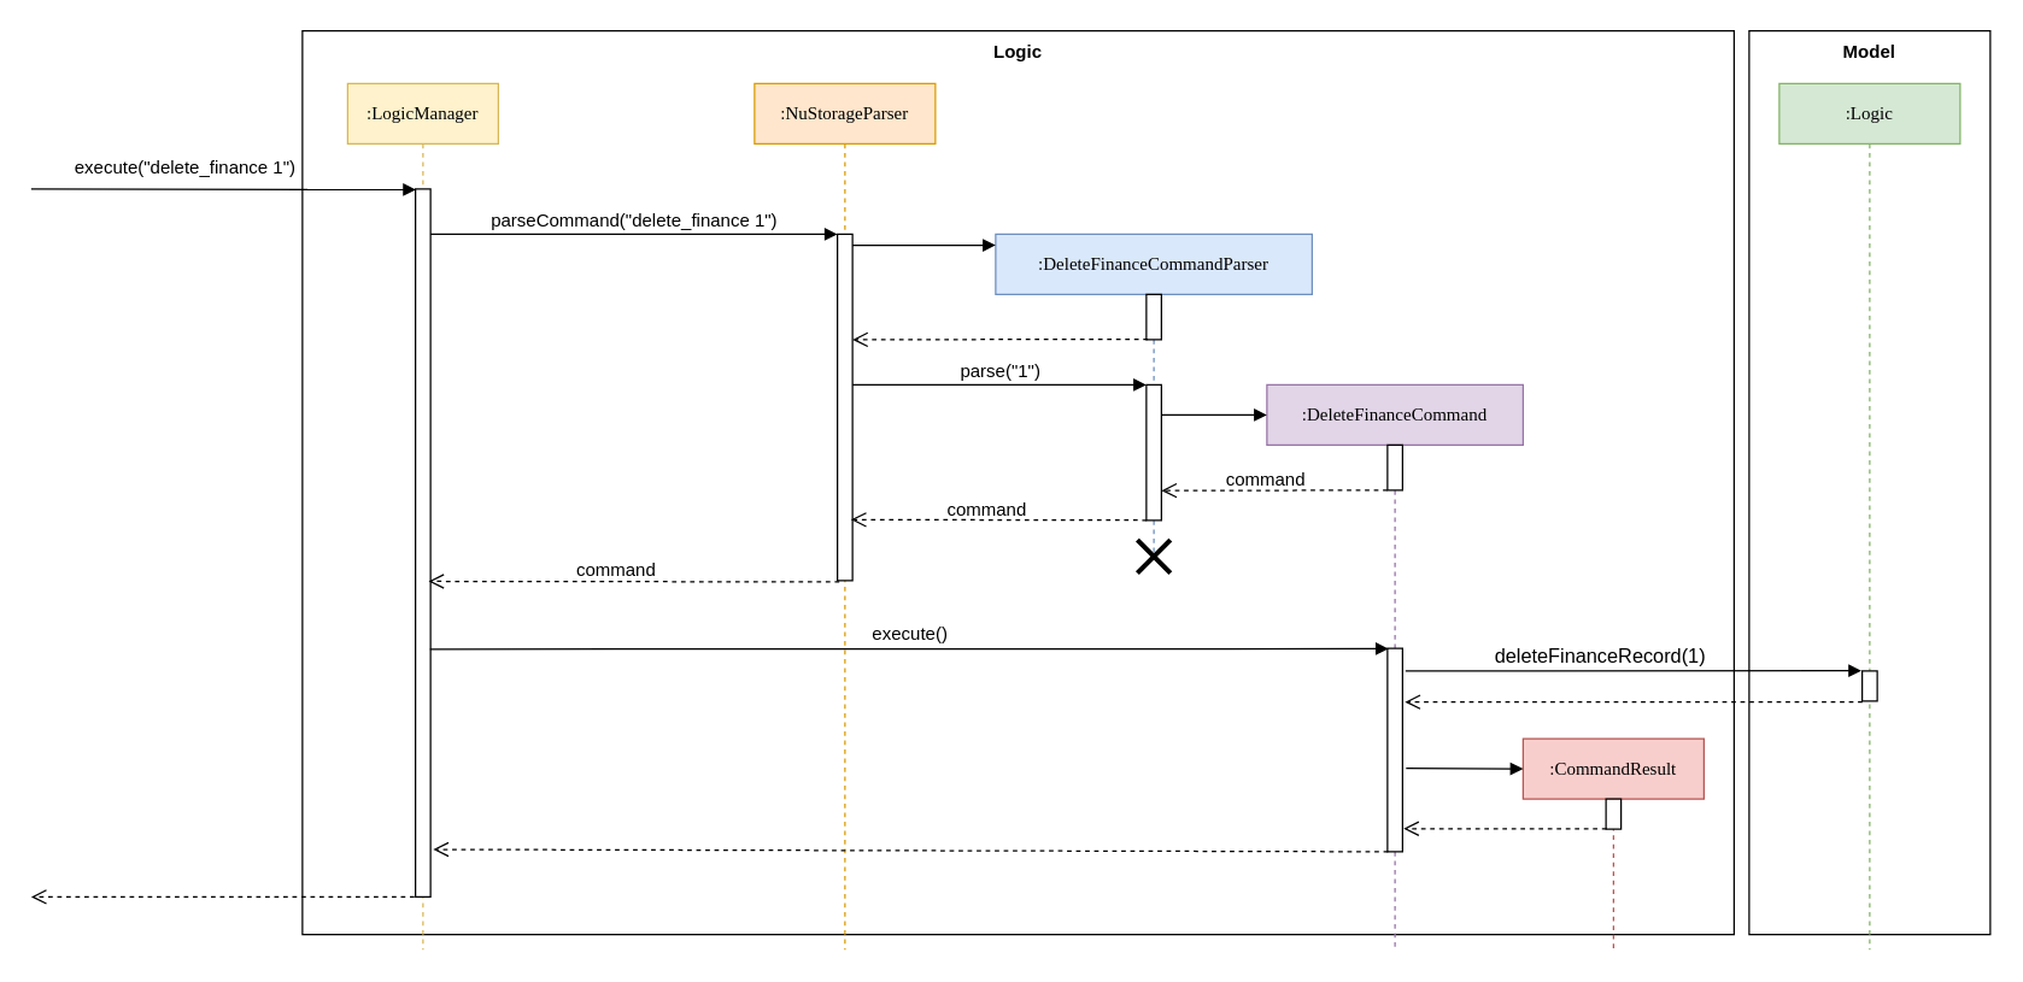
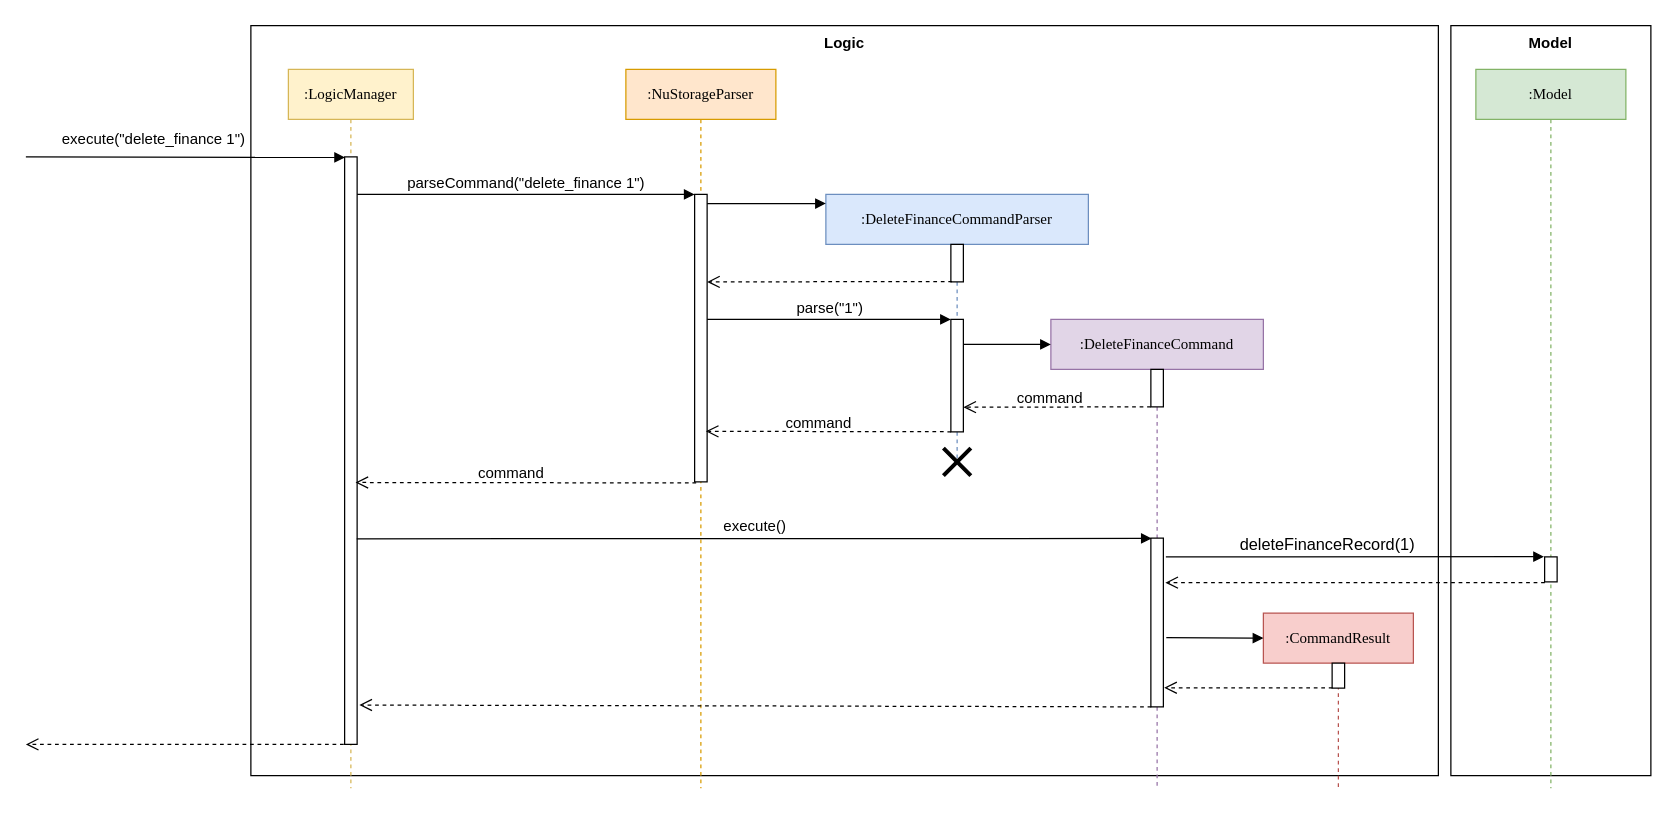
  <mxCell id="0" />
  <mxCell id="1" parent="0" />
  <mxCell id="2" value="&lt;b&gt;Model&lt;/b&gt;" style="rounded=0;whiteSpace=wrap;html=1;labelPosition=center;verticalLabelPosition=middle;align=center;verticalAlign=top;" parent="1" vertex="1"><mxGeometry x="1160" y="20" width="160" height="600" as="geometry" /></mxCell>
  <mxCell id="3" value="&lt;b&gt;Logic&lt;/b&gt;" style="rounded=0;whiteSpace=wrap;html=1;labelPosition=center;verticalLabelPosition=middle;align=center;verticalAlign=top;" parent="1" vertex="1"><mxGeometry x="200" y="20" width="950" height="600" as="geometry" /></mxCell>
  <mxCell id="4" value=":NuStorageParser" style="shape=umlLifeline;perimeter=lifelinePerimeter;whiteSpace=wrap;html=1;container=1;collapsible=0;recursiveResize=0;outlineConnect=0;rounded=0;shadow=0;comic=0;labelBackgroundColor=none;strokeWidth=1;fontFamily=Verdana;fontSize=12;align=center;size=40;fillColor=#ffe6cc;strokeColor=#d79b00;" parent="1" vertex="1"><mxGeometry x="500" y="55" width="120" height="575" as="geometry" /></mxCell>
  <mxCell id="5" value="" style="html=1;points=[];perimeter=orthogonalPerimeter;rounded=0;shadow=0;comic=0;labelBackgroundColor=none;strokeWidth=1;fontFamily=Verdana;fontSize=12;align=center;" parent="4" vertex="1"><mxGeometry x="55" y="100" width="10" height="230" as="geometry" /></mxCell>
  <mxCell id="6" value=":DeleteFinanceCommandParser" style="shape=umlLifeline;perimeter=lifelinePerimeter;whiteSpace=wrap;html=1;container=1;collapsible=0;recursiveResize=0;outlineConnect=0;rounded=0;shadow=0;comic=0;labelBackgroundColor=none;strokeWidth=1;fontFamily=Verdana;fontSize=12;align=center;fillColor=#dae8fc;strokeColor=#6c8ebf;" parent="1" vertex="1"><mxGeometry x="660" y="155" width="210" height="215" as="geometry" /></mxCell>
  <mxCell id="7" value="" style="html=1;points=[];perimeter=orthogonalPerimeter;rounded=0;shadow=0;comic=0;labelBackgroundColor=none;strokeWidth=1;fontFamily=Verdana;fontSize=12;align=center;" parent="6" vertex="1"><mxGeometry x="100" y="40" width="10" height="30" as="geometry" /></mxCell>
  <mxCell id="8" value="" style="html=1;points=[];perimeter=orthogonalPerimeter;rounded=0;shadow=0;comic=0;labelBackgroundColor=none;strokeWidth=1;fontFamily=Verdana;fontSize=12;align=center;" parent="6" vertex="1"><mxGeometry x="100" y="100" width="10" height="90" as="geometry" /></mxCell>
  <mxCell id="9" value="&lt;font face=&quot;Helvetica&quot;&gt;parse(&quot;1&quot;)&lt;/font&gt;" style="html=1;verticalAlign=bottom;endArrow=block;labelBackgroundColor=none;fontFamily=Verdana;fontSize=12;edgeStyle=elbowEdgeStyle;elbow=vertical;entryX=0;entryY=0;entryDx=0;entryDy=0;entryPerimeter=0;" parent="6" target="8" edge="1"><mxGeometry relative="1" as="geometry"><mxPoint x="-95" y="99.996" as="sourcePoint" /><mxPoint x="80" y="100" as="targetPoint" /></mxGeometry></mxCell>
  <mxCell id="10" value=":LogicManager" style="shape=umlLifeline;perimeter=lifelinePerimeter;whiteSpace=wrap;html=1;container=1;collapsible=0;recursiveResize=0;outlineConnect=0;rounded=0;shadow=0;comic=0;labelBackgroundColor=none;strokeWidth=1;fontFamily=Verdana;fontSize=12;align=center;fillColor=#fff2cc;strokeColor=#d6b656;" parent="1" vertex="1"><mxGeometry x="230" y="55" width="100" height="575" as="geometry" /></mxCell>
  <mxCell id="11" value="" style="html=1;points=[];perimeter=orthogonalPerimeter;rounded=0;shadow=0;comic=0;labelBackgroundColor=none;strokeWidth=1;fontFamily=Verdana;fontSize=12;align=center;" parent="10" vertex="1"><mxGeometry x="45" y="70" width="10" height="470" as="geometry" /></mxCell>
  <mxCell id="12" value="&lt;font face=&quot;Helvetica&quot;&gt;parseCommand(&quot;delete_finance&amp;nbsp;1&quot;)&lt;/font&gt;" style="html=1;verticalAlign=bottom;endArrow=block;entryX=0;entryY=0;labelBackgroundColor=none;fontFamily=Verdana;fontSize=12;edgeStyle=elbowEdgeStyle;elbow=vertical;" parent="1" source="11" target="5" edge="1"><mxGeometry relative="1" as="geometry"><mxPoint x="500" y="165" as="sourcePoint" /></mxGeometry></mxCell>
  <mxCell id="13" value="" style="html=1;verticalAlign=bottom;endArrow=block;labelBackgroundColor=none;fontFamily=Verdana;fontSize=12;elbow=vertical;entryX=0;entryY=0.034;entryDx=0;entryDy=0;entryPerimeter=0;" parent="1" source="5" target="6" edge="1"><mxGeometry relative="1" as="geometry"><mxPoint x="650" y="175" as="sourcePoint" /><mxPoint x="630" y="245" as="targetPoint" /></mxGeometry></mxCell>
  <mxCell id="14" value="&lt;font face=&quot;Helvetica&quot;&gt;execute(&quot;delete_finance 1&quot;)&lt;/font&gt;" style="html=1;verticalAlign=bottom;endArrow=block;labelBackgroundColor=none;fontFamily=Verdana;fontSize=12;elbow=vertical;entryX=0.032;entryY=0.001;entryDx=0;entryDy=0;entryPerimeter=0;" parent="1" target="11" edge="1"><mxGeometry x="-0.201" y="5" relative="1" as="geometry"><mxPoint x="20" y="125" as="sourcePoint" /><mxPoint x="280" y="125" as="targetPoint" /><mxPoint as="offset" /></mxGeometry></mxCell>
  <mxCell id="15" value="" style="html=1;verticalAlign=bottom;endArrow=open;dashed=1;endSize=8;labelBackgroundColor=none;fontFamily=Verdana;fontSize=12;edgeStyle=elbowEdgeStyle;elbow=vertical;exitX=0.095;exitY=0.992;exitDx=0;exitDy=0;exitPerimeter=0;" parent="1" source="7" target="5" edge="1"><mxGeometry relative="1" as="geometry"><mxPoint x="620" y="245" as="targetPoint" /><Array as="points"><mxPoint x="710" y="225" /><mxPoint x="740" y="225" /></Array><mxPoint x="740" y="225" as="sourcePoint" /></mxGeometry></mxCell>
  <mxCell id="16" value=":DeleteFinanceCommand" style="shape=umlLifeline;perimeter=lifelinePerimeter;whiteSpace=wrap;html=1;container=1;collapsible=0;recursiveResize=0;outlineConnect=0;rounded=0;shadow=0;comic=0;labelBackgroundColor=none;strokeWidth=1;fontFamily=Verdana;fontSize=12;align=center;fillColor=#e1d5e7;strokeColor=#9673a6;" parent="1" vertex="1"><mxGeometry x="840" y="255" width="170" height="375" as="geometry" /></mxCell>
  <mxCell id="17" value="" style="html=1;points=[];perimeter=orthogonalPerimeter;rounded=0;shadow=0;comic=0;labelBackgroundColor=none;strokeWidth=1;fontFamily=Verdana;fontSize=12;align=center;" parent="16" vertex="1"><mxGeometry x="80" y="40" width="10" height="30" as="geometry" /></mxCell>
  <mxCell id="18" value="" style="html=1;points=[];perimeter=orthogonalPerimeter;rounded=0;shadow=0;comic=0;labelBackgroundColor=none;strokeWidth=1;fontFamily=Verdana;fontSize=12;align=center;" parent="16" vertex="1"><mxGeometry x="80" y="175" width="10" height="135" as="geometry" /></mxCell>
  <mxCell id="19" value="" style="html=1;verticalAlign=bottom;endArrow=block;labelBackgroundColor=none;fontFamily=Verdana;fontSize=12;elbow=vertical;" parent="16" edge="1"><mxGeometry relative="1" as="geometry"><mxPoint x="-70" y="20.0" as="sourcePoint" /><mxPoint y="20" as="targetPoint" /></mxGeometry></mxCell>
  <mxCell id="20" value="" style="html=1;verticalAlign=bottom;endArrow=open;dashed=1;endSize=8;labelBackgroundColor=none;fontFamily=Verdana;fontSize=12;edgeStyle=elbowEdgeStyle;elbow=vertical;" parent="1" edge="1"><mxGeometry relative="1" as="geometry"><mxPoint x="770" y="325" as="targetPoint" /><Array as="points"><mxPoint x="895" y="325.24" /><mxPoint x="925" y="325.24" /></Array><mxPoint x="920" y="325" as="sourcePoint" /></mxGeometry></mxCell>
  <mxCell id="21" value="&lt;font style=&quot;font-size: 12px&quot;&gt;command&lt;/font&gt;" style="edgeLabel;html=1;align=center;verticalAlign=bottom;resizable=0;points=[];labelPosition=center;verticalLabelPosition=top;labelBackgroundColor=none;" parent="20" vertex="1" connectable="0"><mxGeometry x="0.088" y="1" relative="1" as="geometry"><mxPoint as="offset" /></mxGeometry></mxCell>
  <mxCell id="22" value="" style="html=1;verticalAlign=bottom;endArrow=open;dashed=1;endSize=8;labelBackgroundColor=none;fontFamily=Verdana;fontSize=12;edgeStyle=elbowEdgeStyle;elbow=vertical;exitX=0.023;exitY=0.999;exitDx=0;exitDy=0;exitPerimeter=0;entryX=0.9;entryY=0.822;entryDx=0;entryDy=0;entryPerimeter=0;" parent="1" source="8" target="5" edge="1"><mxGeometry relative="1" as="geometry"><mxPoint x="580" y="344.31" as="targetPoint" /><Array as="points"><mxPoint x="705" y="344.55" /><mxPoint x="735" y="344.55" /></Array><mxPoint x="755.95" y="344.31" as="sourcePoint" /></mxGeometry></mxCell>
  <mxCell id="23" value="&lt;span style=&quot;font-size: 12px&quot;&gt;command&lt;/span&gt;" style="edgeLabel;html=1;align=center;verticalAlign=bottom;resizable=0;points=[];labelPosition=center;verticalLabelPosition=top;labelBackgroundColor=none;" parent="22" vertex="1" connectable="0"><mxGeometry x="0.088" y="1" relative="1" as="geometry"><mxPoint as="offset" /></mxGeometry></mxCell>
  <mxCell id="24" value="" style="html=1;verticalAlign=bottom;endArrow=open;dashed=1;endSize=8;labelBackgroundColor=none;fontFamily=Verdana;fontSize=12;edgeStyle=elbowEdgeStyle;elbow=vertical;exitX=0.023;exitY=0.999;exitDx=0;exitDy=0;exitPerimeter=0;entryX=0.873;entryY=0.555;entryDx=0;entryDy=0;entryPerimeter=0;" parent="1" target="11" edge="1"><mxGeometry relative="1" as="geometry"><mxPoint x="360" y="385" as="targetPoint" /><Array as="points"><mxPoint x="501" y="385.49" /><mxPoint x="531" y="385.49" /></Array><mxPoint x="556.23" y="385.85" as="sourcePoint" /></mxGeometry></mxCell>
  <mxCell id="25" value="&lt;span style=&quot;font-size: 12px&quot;&gt;command&lt;/span&gt;" style="edgeLabel;html=1;align=center;verticalAlign=bottom;resizable=0;points=[];labelPosition=center;verticalLabelPosition=top;labelBackgroundColor=none;" parent="24" vertex="1" connectable="0"><mxGeometry x="0.088" y="1" relative="1" as="geometry"><mxPoint as="offset" /></mxGeometry></mxCell>
  <mxCell id="26" value="&lt;font face=&quot;Helvetica&quot;&gt;execute()&lt;/font&gt;" style="html=1;verticalAlign=bottom;endArrow=block;labelBackgroundColor=none;fontFamily=Verdana;fontSize=12;elbow=vertical;exitX=0.969;exitY=0.65;exitDx=0;exitDy=0;exitPerimeter=0;entryX=0.068;entryY=0.002;entryDx=0;entryDy=0;entryPerimeter=0;" parent="1" source="11" target="18" edge="1"><mxGeometry relative="1" as="geometry"><mxPoint x="300" y="449.996" as="sourcePoint" /><mxPoint x="480" y="450" as="targetPoint" /></mxGeometry></mxCell>
- <mxCell id="27" value=":Logic" style="shape=umlLifeline;perimeter=lifelinePerimeter;whiteSpace=wrap;html=1;container=1;collapsible=0;recursiveResize=0;outlineConnect=0;rounded=0;shadow=0;comic=0;labelBackgroundColor=none;strokeWidth=1;fontFamily=Verdana;fontSize=12;align=center;size=40;fillColor=#d5e8d4;strokeColor=#82b366;" parent="1" vertex="1"><mxGeometry x="1180" y="55" width="120" height="575" as="geometry" /></mxCell>
+ <mxCell id="27" value=":Model" style="shape=umlLifeline;perimeter=lifelinePerimeter;whiteSpace=wrap;html=1;container=1;collapsible=0;recursiveResize=0;outlineConnect=0;rounded=0;shadow=0;comic=0;labelBackgroundColor=none;strokeWidth=1;fontFamily=Verdana;fontSize=12;align=center;size=40;fillColor=#d5e8d4;strokeColor=#82b366;" parent="1" vertex="1"><mxGeometry x="1180" y="55" width="120" height="575" as="geometry" /></mxCell>
  <mxCell id="28" value="" style="html=1;points=[];perimeter=orthogonalPerimeter;rounded=0;shadow=0;comic=0;labelBackgroundColor=none;strokeWidth=1;fontFamily=Verdana;fontSize=12;align=center;" parent="27" vertex="1"><mxGeometry x="55" y="390" width="10" height="20" as="geometry" /></mxCell>
  <mxCell id="29" value="&lt;font color=&quot;rgba(0, 0, 0, 0)&quot; face=&quot;Lucida Console&quot;&gt;&lt;span style=&quot;font-size: 0px&quot;&gt;deleteFinanceRecord(1)&lt;/span&gt;&lt;/font&gt;&lt;font color=&quot;#ba0000&quot; face=&quot;Lucida Console&quot;&gt;&lt;span style=&quot;font-size: 0px&quot;&gt;deleteFinanceRecord(1)&lt;/span&gt;&lt;/font&gt;" style="html=1;verticalAlign=bottom;endArrow=block;labelBackgroundColor=none;fontFamily=Verdana;fontSize=12;elbow=vertical;entryX=-0.052;entryY=-0.008;entryDx=0;entryDy=0;entryPerimeter=0;" parent="1" target="28" edge="1"><mxGeometry relative="1" as="geometry"><mxPoint x="932" y="445" as="sourcePoint" /><mxPoint x="1160" y="410" as="targetPoint" /></mxGeometry></mxCell>
  <mxCell id="30" value="deleteFinanceRecord(1)" style="edgeLabel;html=1;align=center;verticalAlign=bottom;resizable=0;points=[];fontSize=13.067;labelBackgroundColor=none;labelPosition=center;verticalLabelPosition=top;" parent="29" vertex="1" connectable="0"><mxGeometry x="-0.232" y="-1" relative="1" as="geometry"><mxPoint x="12" y="-0.94" as="offset" /></mxGeometry></mxCell>
  <mxCell id="31" value="" style="html=1;verticalAlign=bottom;endArrow=open;dashed=1;endSize=8;labelBackgroundColor=none;fontFamily=Verdana;fontSize=12;elbow=vertical;exitX=0.019;exitY=1.026;exitDx=0;exitDy=0;exitPerimeter=0;entryX=1.16;entryY=0.264;entryDx=0;entryDy=0;entryPerimeter=0;" parent="1" source="28" target="18" edge="1"><mxGeometry relative="1" as="geometry"><mxPoint y="470" as="targetPoint" x="1000" /><mxPoint x="1150" y="470" as="sourcePoint" /></mxGeometry></mxCell>
  <mxCell id="32" value=":CommandResult" style="shape=umlLifeline;perimeter=lifelinePerimeter;whiteSpace=wrap;html=1;container=1;collapsible=0;recursiveResize=0;outlineConnect=0;rounded=0;shadow=0;comic=0;labelBackgroundColor=none;strokeWidth=1;fontFamily=Verdana;fontSize=12;align=center;fillColor=#f8cecc;strokeColor=#b85450;" parent="1" vertex="1"><mxGeometry x="1010" y="490" width="120" height="140" as="geometry" /></mxCell>
  <mxCell id="33" value="" style="html=1;points=[];perimeter=orthogonalPerimeter;rounded=0;shadow=0;comic=0;labelBackgroundColor=none;strokeWidth=1;fontFamily=Verdana;fontSize=12;align=center;" parent="32" vertex="1"><mxGeometry x="55" y="40" width="10" height="20" as="geometry" /></mxCell>
  <mxCell id="34" value="" style="html=1;verticalAlign=bottom;endArrow=block;labelBackgroundColor=none;fontFamily=Verdana;fontSize=12;elbow=vertical;exitX=1.233;exitY=0.589;exitDx=0;exitDy=0;exitPerimeter=0;" parent="32" source="18" edge="1"><mxGeometry relative="1" as="geometry"><mxPoint x="-70" y="20.0" as="sourcePoint" /><mxPoint y="20" as="targetPoint" /></mxGeometry></mxCell>
  <mxCell id="35" value="" style="html=1;verticalAlign=bottom;endArrow=open;dashed=1;endSize=8;labelBackgroundColor=none;fontFamily=Verdana;fontSize=12;elbow=vertical;exitX=0.033;exitY=0.986;exitDx=0;exitDy=0;exitPerimeter=0;entryX=1.067;entryY=0.887;entryDx=0;entryDy=0;entryPerimeter=0;" parent="1" source="33" target="18" edge="1"><mxGeometry relative="1" as="geometry"><mxPoint x="941.6" y="475.64" as="targetPoint" /><mxPoint x="1190.19" y="475.52" as="sourcePoint" /></mxGeometry></mxCell>
  <mxCell id="36" value="" style="html=1;verticalAlign=bottom;endArrow=open;dashed=1;endSize=8;labelBackgroundColor=none;fontFamily=Verdana;fontSize=12;elbow=vertical;exitX=0.037;exitY=1;exitDx=0;exitDy=0;exitPerimeter=0;entryX=1.18;entryY=0.933;entryDx=0;entryDy=0;entryPerimeter=0;" parent="1" source="18" target="11" edge="1"><mxGeometry relative="1" as="geometry"><mxPoint x="790" y="559.525" as="targetPoint" /><mxPoint x="924.66" y="559.5" as="sourcePoint" /></mxGeometry></mxCell>
  <mxCell id="37" value="" style="html=1;verticalAlign=bottom;endArrow=open;dashed=1;endSize=8;labelBackgroundColor=none;fontFamily=Verdana;fontSize=12;elbow=vertical;exitX=-0.069;exitY=1;exitDx=0;exitDy=0;exitPerimeter=0;" parent="1" source="11" edge="1"><mxGeometry relative="1" as="geometry"><mxPoint x="20" y="595" as="targetPoint" /><mxPoint x="272.5" y="590.36" as="sourcePoint" /></mxGeometry></mxCell>
  <mxCell id="38" value="" style="shape=cross;whiteSpace=wrap;html=1;rounded=0;labelBackgroundColor=none;fontSize=13.067;rotation=-45;size=0.075;fillColor=#000000;" parent="1" vertex="1"><mxGeometry x="750" y="354" width="30" height="30" as="geometry" /></mxCell>
